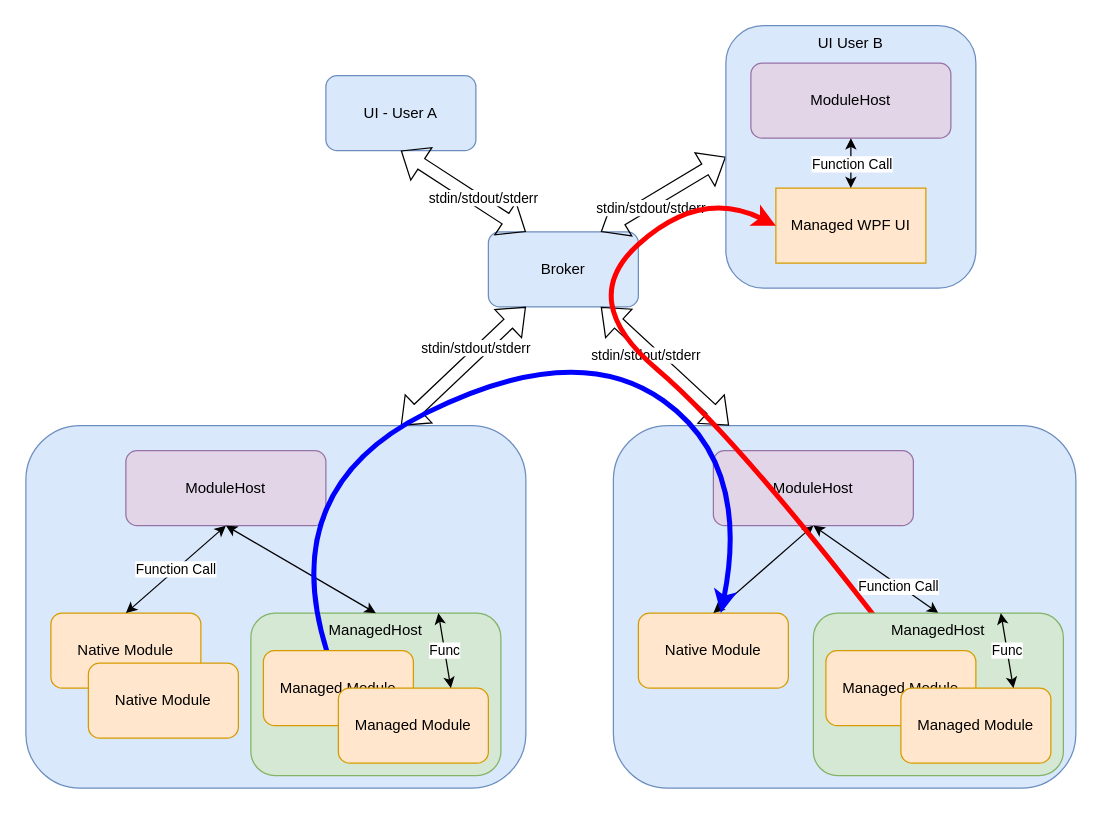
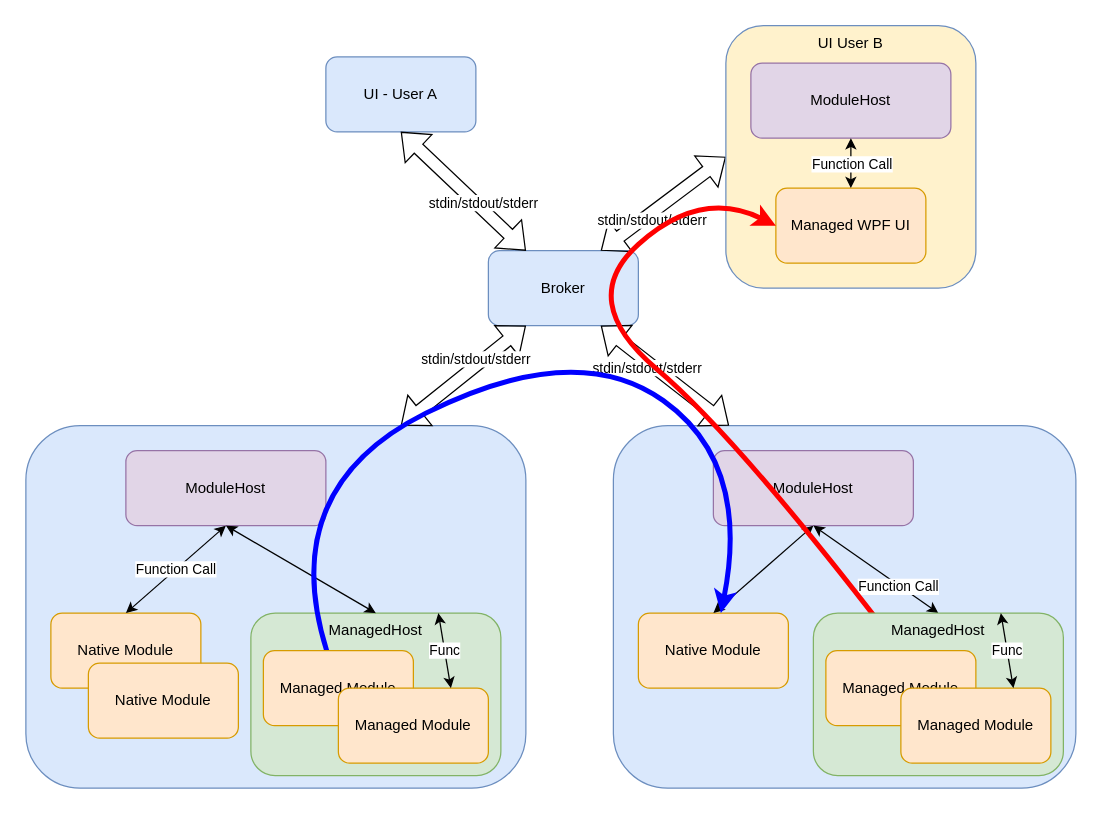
  <mxCell id="0" />
  <mxCell id="1" parent="0" />
  <mxCell id="2" value="" style="rounded=1;whiteSpace=wrap;html=1;align=center;verticalAlign=middle;fillColor=#dae8fc;strokeColor=#6c8ebf;" parent="1" vertex="1"><mxGeometry x="20" y="340" width="400" height="290" as="geometry" /></mxCell>
  <mxCell id="3" value="ManagedHost" style="rounded=1;whiteSpace=wrap;html=1;fillColor=#d5e8d4;strokeColor=#82b366;align=center;verticalAlign=top;" parent="1" vertex="1"><mxGeometry x="200" y="490" width="200" height="130" as="geometry" /></mxCell>
- <mxCell id="4" value="Broker" style="rounded=1;whiteSpace=wrap;html=1;fillColor=#dae8fc;strokeColor=#6c8ebf;" parent="1" vertex="1"><mxGeometry x="390" y="185" width="120" height="60" as="geometry" /></mxCell>
+ <mxCell id="4" value="Broker" style="rounded=1;whiteSpace=wrap;html=1;fillColor=#dae8fc;strokeColor=#6c8ebf;" parent="1" vertex="1"><mxGeometry x="390" y="200" width="120" height="60" as="geometry" /></mxCell>
  <mxCell id="5" value="ModuleHost" style="rounded=1;whiteSpace=wrap;html=1;fillColor=#e1d5e7;strokeColor=#9673a6;" parent="1" vertex="1"><mxGeometry x="100" y="360" width="160" height="60" as="geometry" /></mxCell>
  <mxCell id="6" value="Native Module" style="rounded=1;whiteSpace=wrap;html=1;fillColor=#ffe6cc;strokeColor=#d79b00;" parent="1" vertex="1"><mxGeometry x="40" y="490" width="120" height="60" as="geometry" /></mxCell>
  <mxCell id="7" value="Function Call" style="endArrow=classic;startArrow=classic;html=1;rounded=0;entryX=0.5;entryY=1;entryDx=0;entryDy=0;exitX=0.5;exitY=0;exitDx=0;exitDy=0;" parent="1" source="6" target="5" edge="1"><mxGeometry width="50" height="50" relative="1" as="geometry"><mxPoint x="110" y="490" as="sourcePoint" /><mxPoint x="160" y="440" as="targetPoint" /></mxGeometry></mxCell>
  <mxCell id="8" value="" style="endArrow=classic;startArrow=classic;html=1;rounded=0;entryX=0.5;entryY=1;entryDx=0;entryDy=0;exitX=0.5;exitY=0;exitDx=0;exitDy=0;" parent="1" source="3" target="5" edge="1"><mxGeometry width="50" height="50" relative="1" as="geometry"><mxPoint x="390" y="470" as="sourcePoint" /><mxPoint x="440" y="420" as="targetPoint" /></mxGeometry></mxCell>
  <mxCell id="9" value="" style="shape=flexArrow;endArrow=classic;startArrow=classic;html=1;rounded=0;entryX=0.25;entryY=1;entryDx=0;entryDy=0;exitX=0.75;exitY=0;exitDx=0;exitDy=0;" parent="1" source="2" target="4" edge="1"><mxGeometry width="100" height="100" relative="1" as="geometry"><mxPoint x="350" y="480" as="sourcePoint" /><mxPoint x="450" y="380" as="targetPoint" /></mxGeometry></mxCell>
  <mxCell id="10" value="stdin/stdout/stderr" style="edgeLabel;html=1;align=center;verticalAlign=middle;resizable=0;points=[];" parent="9" vertex="1" connectable="0"><mxGeometry x="0.252" y="4" relative="1" as="geometry"><mxPoint as="offset" /></mxGeometry></mxCell>
- <mxCell id="11" value="UI - User A" style="rounded=1;whiteSpace=wrap;html=1;fillColor=#dae8fc;strokeColor=#6c8ebf;" parent="1" vertex="1"><mxGeometry x="260" y="60" width="120" height="60" as="geometry" /></mxCell>
+ <mxCell id="11" value="UI - User A" style="rounded=1;whiteSpace=wrap;html=1;fillColor=#dae8fc;strokeColor=#6c8ebf;" parent="1" vertex="1"><mxGeometry x="260" y="45" width="120" height="60" as="geometry" /></mxCell>
  <mxCell id="12" value="" style="shape=flexArrow;endArrow=classic;startArrow=classic;html=1;rounded=0;entryX=0.25;entryY=0;entryDx=0;entryDy=0;exitX=0.5;exitY=1;exitDx=0;exitDy=0;" parent="1" source="11" target="4" edge="1"><mxGeometry width="100" height="100" relative="1" as="geometry"><mxPoint x="110" y="350" as="sourcePoint" /><mxPoint x="300" y="300" as="targetPoint" /></mxGeometry></mxCell>
  <mxCell id="13" value="stdin/stdout/stderr" style="edgeLabel;html=1;align=center;verticalAlign=middle;resizable=0;points=[];" parent="12" vertex="1" connectable="0"><mxGeometry x="0.252" y="4" relative="1" as="geometry"><mxPoint as="offset" /></mxGeometry></mxCell>
  <mxCell id="14" value="" style="shape=flexArrow;endArrow=classic;startArrow=classic;html=1;rounded=0;entryX=0.75;entryY=0;entryDx=0;entryDy=0;exitX=0;exitY=0.5;exitDx=0;exitDy=0;" parent="1" source="29" target="4" edge="1"><mxGeometry width="100" height="100" relative="1" as="geometry"><mxPoint x="240" y="170" as="sourcePoint" /><mxPoint x="360" y="240" as="targetPoint" /></mxGeometry></mxCell>
  <mxCell id="15" value="stdin/stdout/stderr" style="edgeLabel;html=1;align=center;verticalAlign=middle;resizable=0;points=[];" parent="14" vertex="1" connectable="0"><mxGeometry x="0.252" y="4" relative="1" as="geometry"><mxPoint as="offset" /></mxGeometry></mxCell>
  <mxCell id="16" value="" style="rounded=1;whiteSpace=wrap;html=1;align=center;verticalAlign=middle;fillColor=#dae8fc;strokeColor=#6c8ebf;" parent="1" vertex="1"><mxGeometry x="490" y="340" width="370" height="290" as="geometry" /></mxCell>
  <mxCell id="17" value="ModuleHost" style="rounded=1;whiteSpace=wrap;html=1;fillColor=#e1d5e7;strokeColor=#9673a6;" parent="1" vertex="1"><mxGeometry x="570" y="360" width="160" height="60" as="geometry" /></mxCell>
  <mxCell id="18" value="Native Module" style="rounded=1;whiteSpace=wrap;html=1;fillColor=#ffe6cc;strokeColor=#d79b00;" parent="1" vertex="1"><mxGeometry x="510" y="490" width="120" height="60" as="geometry" /></mxCell>
  <mxCell id="19" value="" style="endArrow=classic;startArrow=classic;html=1;rounded=0;entryX=0.5;entryY=1;entryDx=0;entryDy=0;exitX=0.5;exitY=0;exitDx=0;exitDy=0;" parent="1" source="18" target="17" edge="1"><mxGeometry width="50" height="50" relative="1" as="geometry"><mxPoint x="580" y="490" as="sourcePoint" /><mxPoint x="630" y="440" as="targetPoint" /></mxGeometry></mxCell>
  <mxCell id="20" value="" style="endArrow=classic;startArrow=classic;html=1;rounded=0;entryX=0.5;entryY=1;entryDx=0;entryDy=0;exitX=0.5;exitY=0;exitDx=0;exitDy=0;" parent="1" source="35" target="17" edge="1"><mxGeometry width="50" height="50" relative="1" as="geometry"><mxPoint x="730" y="490" as="sourcePoint" /><mxPoint x="910" y="420" as="targetPoint" /></mxGeometry></mxCell>
  <mxCell id="21" value="Function Call" style="edgeLabel;html=1;align=center;verticalAlign=middle;resizable=0;points=[];" parent="20" vertex="1" connectable="0"><mxGeometry x="-0.359" y="1" relative="1" as="geometry"><mxPoint as="offset" /></mxGeometry></mxCell>
  <mxCell id="22" value="" style="shape=flexArrow;endArrow=classic;startArrow=classic;html=1;rounded=0;entryX=0.75;entryY=1;entryDx=0;entryDy=0;exitX=0.25;exitY=0;exitDx=0;exitDy=0;" parent="1" source="16" target="4" edge="1"><mxGeometry width="100" height="100" relative="1" as="geometry"><mxPoint x="190" y="350" as="sourcePoint" /><mxPoint x="300" y="300" as="targetPoint" /></mxGeometry></mxCell>
  <mxCell id="23" value="stdin/stdout/stderr" style="edgeLabel;html=1;align=center;verticalAlign=middle;resizable=0;points=[];" parent="22" vertex="1" connectable="0"><mxGeometry x="0.252" y="4" relative="1" as="geometry"><mxPoint as="offset" /></mxGeometry></mxCell>
  <mxCell id="24" value="" style="curved=1;endArrow=classic;html=1;rounded=0;strokeColor=#0000FF;strokeWidth=4;" parent="1" source="25" target="18" edge="1"><mxGeometry width="50" height="50" relative="1" as="geometry"><mxPoint x="495.385" y="500" as="sourcePoint" /><mxPoint x="499.96" y="159.98" as="targetPoint" /><Array as="points"><mxPoint x="220" y="390" /><mxPoint x="460" y="270" /><mxPoint x="600" y="370" /></Array></mxGeometry></mxCell>
  <mxCell id="25" value="Managed Module" style="rounded=1;whiteSpace=wrap;html=1;fillColor=#ffe6cc;strokeColor=#d79b00;" parent="1" vertex="1"><mxGeometry x="210" y="520" width="120" height="60" as="geometry" /></mxCell>
  <mxCell id="26" value="Managed Module" style="rounded=1;whiteSpace=wrap;html=1;fillColor=#ffe6cc;strokeColor=#d79b00;" parent="1" vertex="1"><mxGeometry x="270" y="550" width="120" height="60" as="geometry" /></mxCell>
  <mxCell id="27" value="Func" style="endArrow=classic;startArrow=classic;html=1;rounded=0;entryX=0.75;entryY=0;entryDx=0;entryDy=0;exitX=0.75;exitY=0;exitDx=0;exitDy=0;" parent="1" source="26" target="3" edge="1"><mxGeometry width="50" height="50" relative="1" as="geometry"><mxPoint x="110" y="500" as="sourcePoint" /><mxPoint x="190" y="430" as="targetPoint" /></mxGeometry></mxCell>
  <mxCell id="28" value="Native Module" style="rounded=1;whiteSpace=wrap;html=1;fillColor=#ffe6cc;strokeColor=#d79b00;" parent="1" vertex="1"><mxGeometry x="70" y="530" width="120" height="60" as="geometry" /></mxCell>
- <mxCell id="29" value="UI User B" style="rounded=1;whiteSpace=wrap;html=1;align=center;verticalAlign=top;fillColor=#dae8fc;strokeColor=#6c8ebf;" parent="1" vertex="1"><mxGeometry x="580" y="20" width="200" height="210" as="geometry" /></mxCell>
+ <mxCell id="29" value="UI User B" style="rounded=1;whiteSpace=wrap;html=1;align=center;verticalAlign=top;fillColor=#fff2cc;strokeColor=#6c8ebf;" parent="1" vertex="1"><mxGeometry x="580" y="20" width="200" height="210" as="geometry" /></mxCell>
  <mxCell id="30" value="ModuleHost" style="rounded=1;whiteSpace=wrap;html=1;fillColor=#e1d5e7;strokeColor=#9673a6;" parent="1" vertex="1"><mxGeometry x="600" y="50" width="160" height="60" as="geometry" /></mxCell>
- <mxCell id="31" value="Managed WPF UI" style="whiteSpace=wrap;html=1;fillColor=#ffe6cc;strokeColor=#d79b00;rounded=0;" parent="1" vertex="1"><mxGeometry x="620" y="150" width="120" height="60" as="geometry" /></mxCell>
+ <mxCell id="31" value="Managed WPF UI" style="rounded=1;whiteSpace=wrap;html=1;fillColor=#ffe6cc;strokeColor=#d79b00;" parent="1" vertex="1"><mxGeometry x="620" y="150" width="120" height="60" as="geometry" /></mxCell>
  <mxCell id="32" value="" style="endArrow=classic;startArrow=classic;html=1;rounded=0;entryX=0.5;entryY=1;entryDx=0;entryDy=0;exitX=0.5;exitY=0;exitDx=0;exitDy=0;" parent="1" source="31" target="30" edge="1"><mxGeometry width="50" height="50" relative="1" as="geometry"><mxPoint x="890" y="160" as="sourcePoint" /><mxPoint x="940" y="110" as="targetPoint" /></mxGeometry></mxCell>
  <mxCell id="33" value="Function Call" style="edgeLabel;html=1;align=center;verticalAlign=middle;resizable=0;points=[];" parent="32" vertex="1" connectable="0"><mxGeometry x="-0.359" y="1" relative="1" as="geometry"><mxPoint x="1" y="-7" as="offset" /></mxGeometry></mxCell>
  <mxCell id="34" value="" style="curved=1;endArrow=classic;html=1;rounded=0;entryX=0;entryY=0.5;entryDx=0;entryDy=0;strokeColor=#FF0000;strokeWidth=4;exitX=0.5;exitY=0;exitDx=0;exitDy=0;" parent="1" source="36" target="31" edge="1"><mxGeometry width="50" height="50" relative="1" as="geometry"><mxPoint x="730" y="509.98" as="sourcePoint" /><mxPoint x="390" y="240" as="targetPoint" /><Array as="points"><mxPoint x="590" y="350" /><mxPoint x="460" y="240" /><mxPoint x="560" y="150" /></Array></mxGeometry></mxCell>
  <mxCell id="35" value="ManagedHost" style="rounded=1;whiteSpace=wrap;html=1;fillColor=#d5e8d4;strokeColor=#82b366;align=center;verticalAlign=top;" parent="1" vertex="1"><mxGeometry x="650" y="490" width="200" height="130" as="geometry" /></mxCell>
  <mxCell id="36" value="Managed Module" style="rounded=1;whiteSpace=wrap;html=1;fillColor=#ffe6cc;strokeColor=#d79b00;" parent="1" vertex="1"><mxGeometry x="660" y="520" width="120" height="60" as="geometry" /></mxCell>
  <mxCell id="37" value="Managed Module" style="rounded=1;whiteSpace=wrap;html=1;fillColor=#ffe6cc;strokeColor=#d79b00;" parent="1" vertex="1"><mxGeometry x="720" y="550" width="120" height="60" as="geometry" /></mxCell>
  <mxCell id="38" value="Func" style="endArrow=classic;startArrow=classic;html=1;rounded=0;entryX=0.75;entryY=0;entryDx=0;entryDy=0;exitX=0.75;exitY=0;exitDx=0;exitDy=0;" parent="1" source="37" target="35" edge="1"><mxGeometry width="50" height="50" relative="1" as="geometry"><mxPoint x="560" y="500" as="sourcePoint" /><mxPoint x="640" y="430" as="targetPoint" /></mxGeometry></mxCell>
